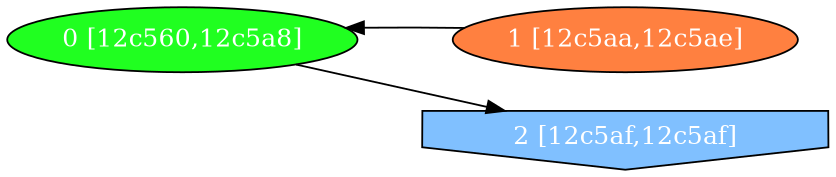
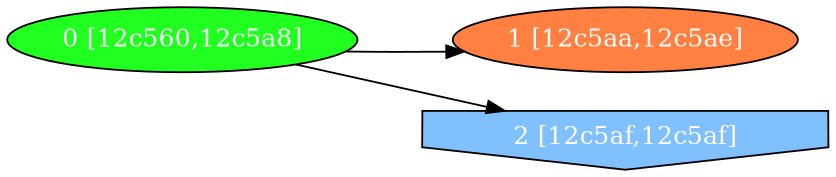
  digraph {
    rankdir=LR
    node [fontcolor="#ffffff" shape=oval style=filled]
    n1 [fillcolor="#20FF20" label="0 [12c560,12c5a8]"]
    n2 [fillcolor="#FF8040" label="1 [12c5aa,12c5ae]"]
    n3 [fillcolor="#80C0FF" label="2 [12c5af,12c5af]" shape=invhouse]
-   n2 -> n1
+   n1 -> n2
    n1 -> n3
  }
